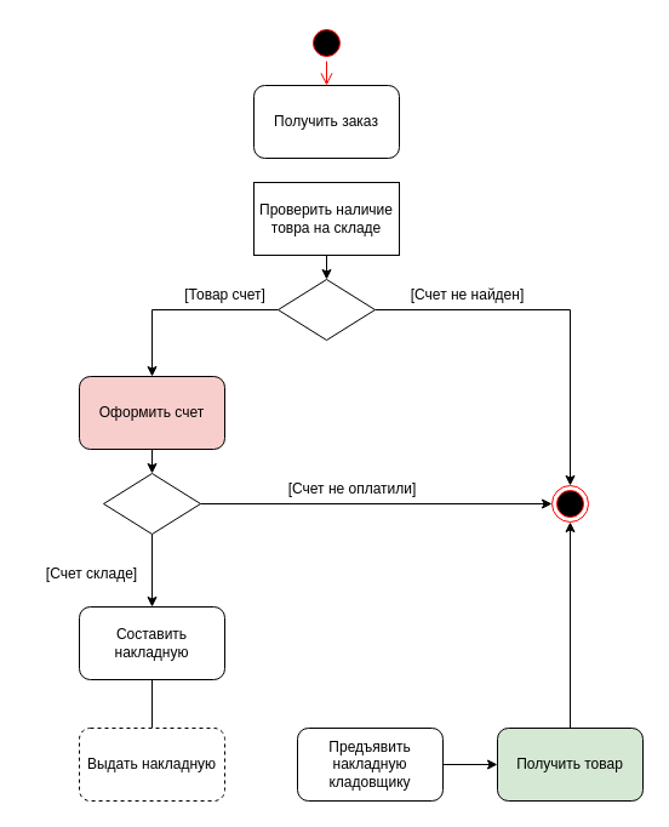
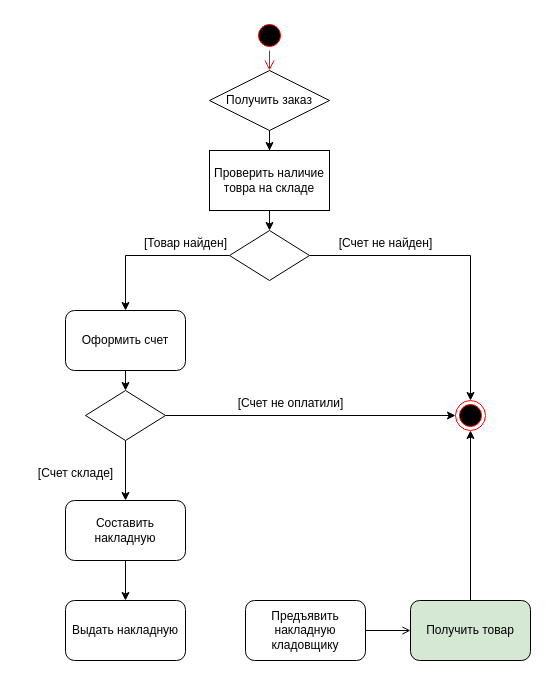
  <mxCell id="0" />
  <mxCell id="1" parent="0" />
  <mxCell id="2" value="" style="ellipse;html=1;shape=startState;fillColor=#000000;strokeColor=#ff0000;" vertex="1" parent="1"><mxGeometry x="254" y="20" width="30" height="30" as="geometry" /></mxCell>
  <mxCell id="3" value="" style="edgeStyle=orthogonalEdgeStyle;html=1;verticalAlign=bottom;endArrow=open;endSize=8;strokeColor=#ff0000;rounded=0;" edge="1" source="2" parent="1" target="5"><mxGeometry relative="1" as="geometry"><mxPoint x="269" y="90" as="targetPoint" /><Array as="points" /></mxGeometry></mxCell>
- <mxCell id="5" value="Получить заказ" style="rounded=1;whiteSpace=wrap;html=1;" vertex="1" parent="1"><mxGeometry x="209" y="70" width="120" height="60" as="geometry" /></mxCell>
+ <mxCell id="4" style="edgeStyle=orthogonalEdgeStyle;rounded=0;orthogonalLoop=1;jettySize=auto;html=1;exitX=0.5;exitY=1;exitDx=0;exitDy=0;" edge="1" parent="1" source="5" target="7"><mxGeometry relative="1" as="geometry"><mxPoint x="269.143" y="190" as="targetPoint" /></mxGeometry></mxCell>
+ <mxCell id="5" value="Получить заказ" style="rhombus;whiteSpace=wrap;html=1;" vertex="1" parent="1"><mxGeometry x="209" y="70" width="120" height="60" as="geometry" /></mxCell>
  <mxCell id="6" style="edgeStyle=orthogonalEdgeStyle;rounded=0;orthogonalLoop=1;jettySize=auto;html=1;exitX=0.5;exitY=1;exitDx=0;exitDy=0;entryX=0.5;entryY=0;entryDx=0;entryDy=0;" edge="1" parent="1" source="7" target="10"><mxGeometry relative="1" as="geometry" /></mxCell>
  <mxCell id="7" value="Проверить наличие товра на складе" style="whiteSpace=wrap;html=1;rounded=0;" vertex="1" parent="1"><mxGeometry x="209" y="150" width="120" height="60" as="geometry" /></mxCell>
  <mxCell id="8" style="edgeStyle=orthogonalEdgeStyle;rounded=0;orthogonalLoop=1;jettySize=auto;html=1;exitX=1;exitY=0.5;exitDx=0;exitDy=0;entryX=0.5;entryY=0;entryDx=0;entryDy=0;" edge="1" parent="1" source="10" target="11"><mxGeometry relative="1" as="geometry" /></mxCell>
  <mxCell id="9" style="edgeStyle=orthogonalEdgeStyle;rounded=0;orthogonalLoop=1;jettySize=auto;html=1;exitX=0;exitY=0.5;exitDx=0;exitDy=0;" edge="1" parent="1" source="10" target="14"><mxGeometry relative="1" as="geometry" /></mxCell>
  <mxCell id="10" value="" style="rhombus;whiteSpace=wrap;html=1;" vertex="1" parent="1"><mxGeometry x="229" y="230" width="80" height="50" as="geometry" /></mxCell>
  <mxCell id="11" value="" style="ellipse;html=1;shape=endState;fillColor=#000000;strokeColor=#ff0000;" vertex="1" parent="1"><mxGeometry x="455" y="400" width="30" height="30" as="geometry" /></mxCell>
  <mxCell id="12" value="[Счет не найден]" style="text;html=1;align=center;verticalAlign=middle;resizable=0;points=[];autosize=1;strokeColor=none;fillColor=none;" vertex="1" parent="1"><mxGeometry x="325" y="228" width="120" height="30" as="geometry" /></mxCell>
  <mxCell id="13" style="edgeStyle=orthogonalEdgeStyle;rounded=0;orthogonalLoop=1;jettySize=auto;html=1;exitX=0.5;exitY=1;exitDx=0;exitDy=0;entryX=0.5;entryY=0;entryDx=0;entryDy=0;" edge="1" parent="1" source="14" target="18"><mxGeometry relative="1" as="geometry" /></mxCell>
- <mxCell id="14" value="Оформить счет" style="rounded=1;whiteSpace=wrap;html=1;fillColor=#f8cecc;" vertex="1" parent="1"><mxGeometry x="65" y="310" width="120" height="60" as="geometry" /></mxCell>
- <mxCell id="15" value="[Товар счет]" style="text;html=1;align=center;verticalAlign=middle;resizable=0;points=[];autosize=1;strokeColor=none;fillColor=none;" vertex="1" parent="1"><mxGeometry x="130" y="228" width="110" height="30" as="geometry" /></mxCell>
+ <mxCell id="14" value="Оформить счет" style="rounded=1;whiteSpace=wrap;html=1;" vertex="1" parent="1"><mxGeometry x="65" y="310" width="120" height="60" as="geometry" /></mxCell>
+ <mxCell id="15" value="[Товар найден]" style="text;html=1;align=center;verticalAlign=middle;resizable=0;points=[];autosize=1;strokeColor=none;fillColor=none;" vertex="1" parent="1"><mxGeometry x="130" y="228" width="110" height="30" as="geometry" /></mxCell>
  <mxCell id="16" style="edgeStyle=orthogonalEdgeStyle;rounded=0;orthogonalLoop=1;jettySize=auto;html=1;exitX=1;exitY=0.5;exitDx=0;exitDy=0;entryX=0;entryY=0.5;entryDx=0;entryDy=0;" edge="1" parent="1" source="18" target="11"><mxGeometry relative="1" as="geometry" /></mxCell>
  <mxCell id="17" style="edgeStyle=orthogonalEdgeStyle;rounded=0;orthogonalLoop=1;jettySize=auto;html=1;exitX=0.5;exitY=1;exitDx=0;exitDy=0;" edge="1" parent="1" source="18" target="22"><mxGeometry relative="1" as="geometry"><mxPoint x="125.31" y="520" as="targetPoint" /></mxGeometry></mxCell>
  <mxCell id="18" value="" style="rhombus;whiteSpace=wrap;html=1;" vertex="1" parent="1"><mxGeometry x="85" y="390" width="80" height="50" as="geometry" /></mxCell>
  <mxCell id="19" value="[Счет не оплатили]" style="text;html=1;align=center;verticalAlign=middle;resizable=0;points=[];autosize=1;strokeColor=none;fillColor=none;" vertex="1" parent="1"><mxGeometry x="225" y="388" width="130" height="30" as="geometry" /></mxCell>
  <mxCell id="20" value="[Счет складе]" style="text;html=1;align=center;verticalAlign=middle;resizable=0;points=[];autosize=1;strokeColor=none;fillColor=none;" vertex="1" parent="1"><mxGeometry x="20" y="458" width="110" height="30" as="geometry" /></mxCell>
- <mxCell id="21" value="" style="edgeStyle=orthogonalEdgeStyle;rounded=0;orthogonalLoop=1;jettySize=auto;html=1;endArrow=none;" edge="1" parent="1" source="22" target="23"><mxGeometry relative="1" as="geometry" /></mxCell>
+ <mxCell id="21" value="" style="edgeStyle=orthogonalEdgeStyle;rounded=0;orthogonalLoop=1;jettySize=auto;html=1;" edge="1" parent="1" source="22" target="23"><mxGeometry relative="1" as="geometry" /></mxCell>
  <mxCell id="22" value="Составить накладную" style="rounded=1;whiteSpace=wrap;html=1;" vertex="1" parent="1"><mxGeometry x="65" y="500" width="120" height="60" as="geometry" /></mxCell>
- <mxCell id="23" value="Выдать накладную" style="whiteSpace=wrap;html=1;rounded=1;dashed=1;" vertex="1" parent="1"><mxGeometry x="65" y="600" width="120" height="60" as="geometry" /></mxCell>
- <mxCell id="24" value="" style="edgeStyle=orthogonalEdgeStyle;rounded=0;orthogonalLoop=1;jettySize=auto;html=1;" edge="1" parent="1" source="25" target="27"><mxGeometry relative="1" as="geometry" /></mxCell>
+ <mxCell id="23" value="Выдать накладную" style="whiteSpace=wrap;html=1;rounded=1;" vertex="1" parent="1"><mxGeometry x="65" y="600" width="120" height="60" as="geometry" /></mxCell>
+ <mxCell id="24" value="" style="edgeStyle=orthogonalEdgeStyle;rounded=0;orthogonalLoop=1;jettySize=auto;html=1;endArrow=open;" edge="1" parent="1" source="25" target="27"><mxGeometry relative="1" as="geometry" /></mxCell>
  <mxCell id="25" value="Предъявить накладную кладовщику" style="whiteSpace=wrap;html=1;rounded=1;" vertex="1" parent="1"><mxGeometry x="245" y="600" width="120" height="60" as="geometry" /></mxCell>
  <mxCell id="26" style="edgeStyle=orthogonalEdgeStyle;rounded=0;orthogonalLoop=1;jettySize=auto;html=1;entryX=0.5;entryY=1;entryDx=0;entryDy=0;" edge="1" parent="1" source="27" target="11"><mxGeometry relative="1" as="geometry" /></mxCell>
  <mxCell id="27" value="Получить товар" style="whiteSpace=wrap;html=1;rounded=1;fillColor=#d5e8d4;" vertex="1" parent="1"><mxGeometry x="410" y="600" width="120" height="60" as="geometry" /></mxCell>
